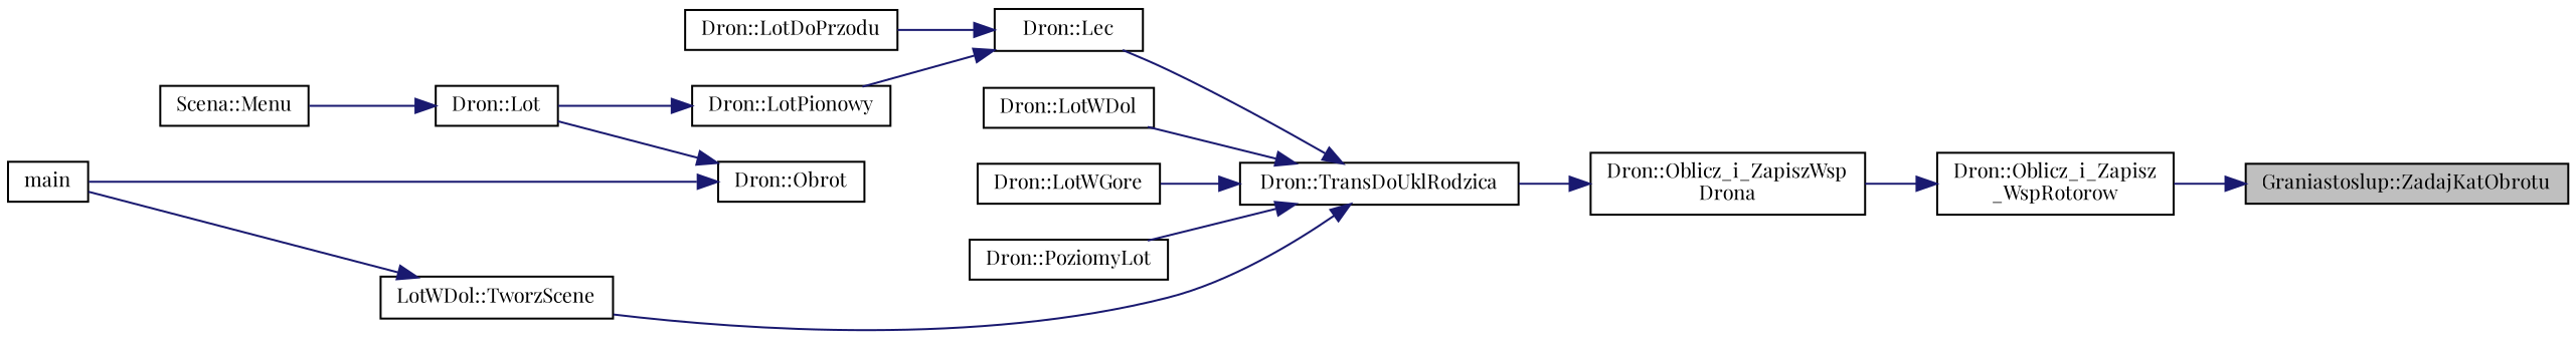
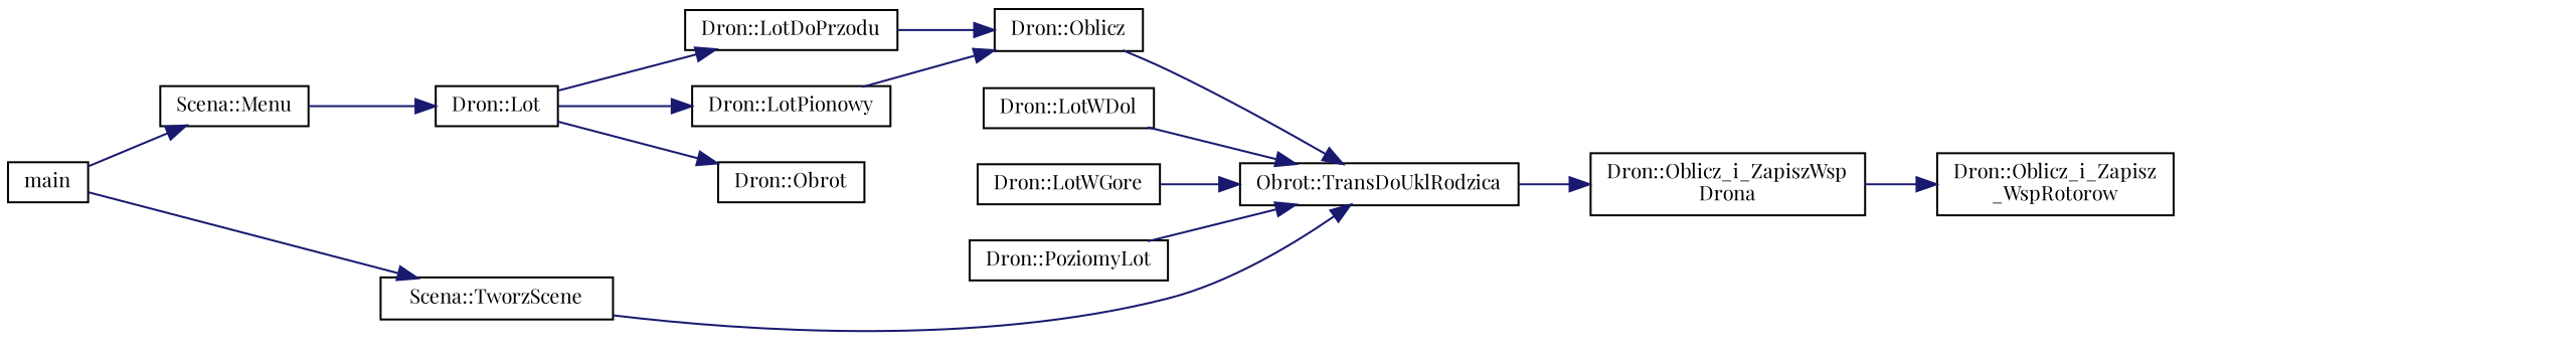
  digraph {
    fontname="Playfair Display"
    rankdir=RL
    node [color=black fillcolor=white fontname="Playfair Display" fontsize=10 shape=record style=filled]
    edge [color=midnightblue dir=back fontname="Playfair Display" fontsize=10 labelfontname=FreeSans labelfontsize=10 style=solid]
-   n1 [fillcolor=grey75 fontcolor=black height=0.2 label="Graniastoslup::ZadajKatObrotu" width=0.4]
    n2 [height=0.2 label="Dron::Oblicz_i_Zapisz\l_WspRotorow" width=0.4]
    n3 [height=0.2 label="Dron::Oblicz_i_ZapiszWsp\lDrona" width=0.4]
-   n4 [height=0.2 label="Dron::TransDoUklRodzica" width=0.4]
+   n4 [height=0.2 label="Obrot::TransDoUklRodzica" width=0.4]
    n5 [height=0.2 label="Dron::Obrot" width=0.4]
    n6 [height=0.2 label="Dron::Lot" width=0.4]
-   n7 [height=0.2 label="Dron::Lec" width=0.4]
+   n7 [height=0.2 label="Dron::Oblicz" width=0.4]
    n8 [height=0.2 label="Dron::LotWDol" width=0.4]
    n9 [height=0.2 label="Dron::LotWGore" width=0.4]
    n10 [height=0.2 label="Dron::PoziomyLot" width=0.4]
-   n11 [height=0.2 label="LotWDol::TworzScene" width=0.4]
+   n11 [height=0.2 label="Scena::TworzScene" width=0.4]
    n12 [height=0.2 label="Scena::Menu" width=0.4]
    n13 [height=0.2 label=main width=0.4]
    n14 [height=0.2 label="Dron::LotDoPrzodu" width=0.4]
    n15 [height=0.2 label="Dron::LotPionowy" width=0.4]
-   n1 -> n2
    n2 -> n3
    n3 -> n4
    n4 -> n7
    n4 -> n8
    n4 -> n9
    n4 -> n10
    n4 -> n11
    n5 -> n6
    n6 -> n12
    n7 -> n14
    n7 -> n15
    n11 -> n13
-   n5 -> n13
+   n12 -> n13
+   n14 -> n6
    n15 -> n6
  }
